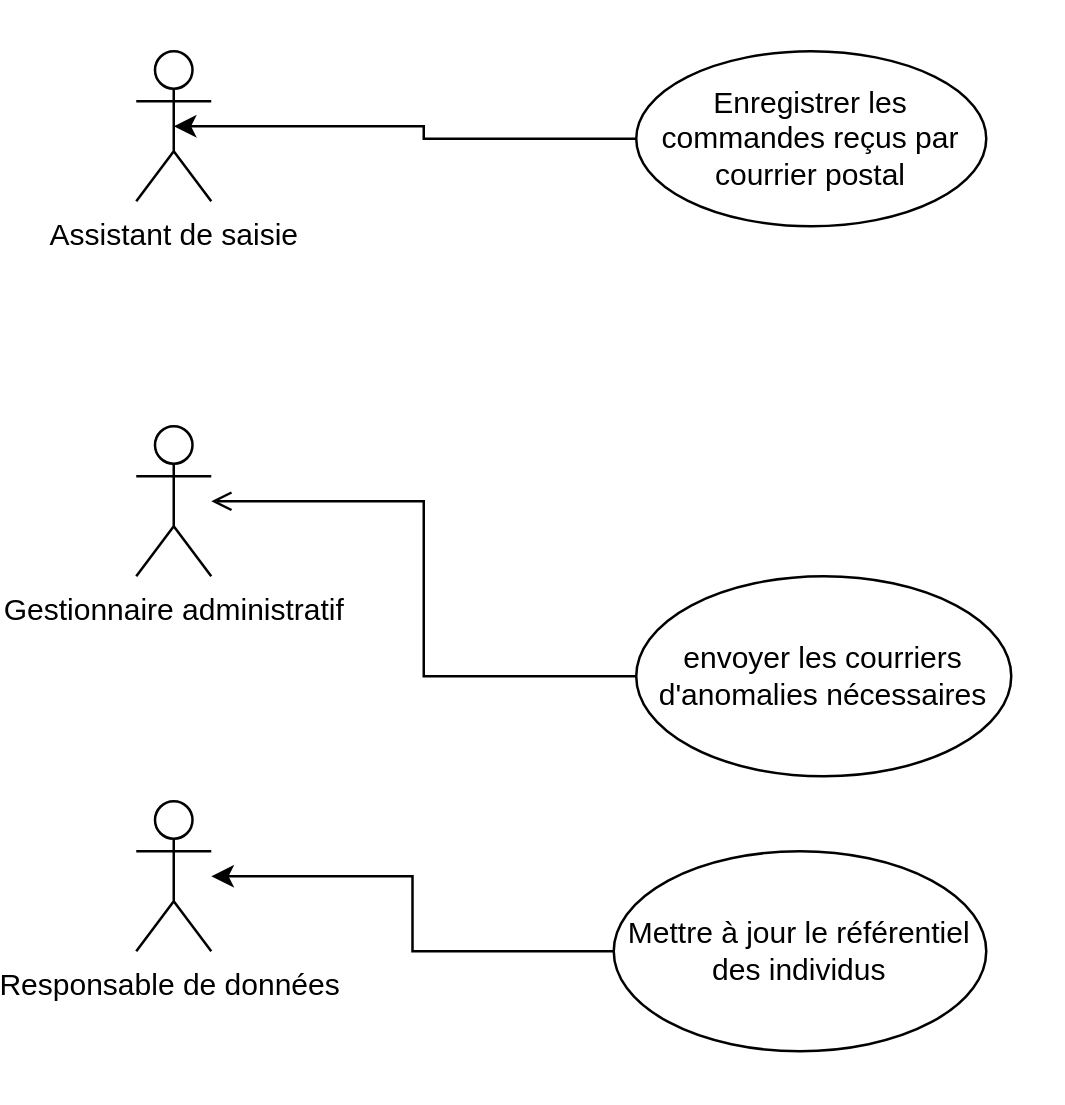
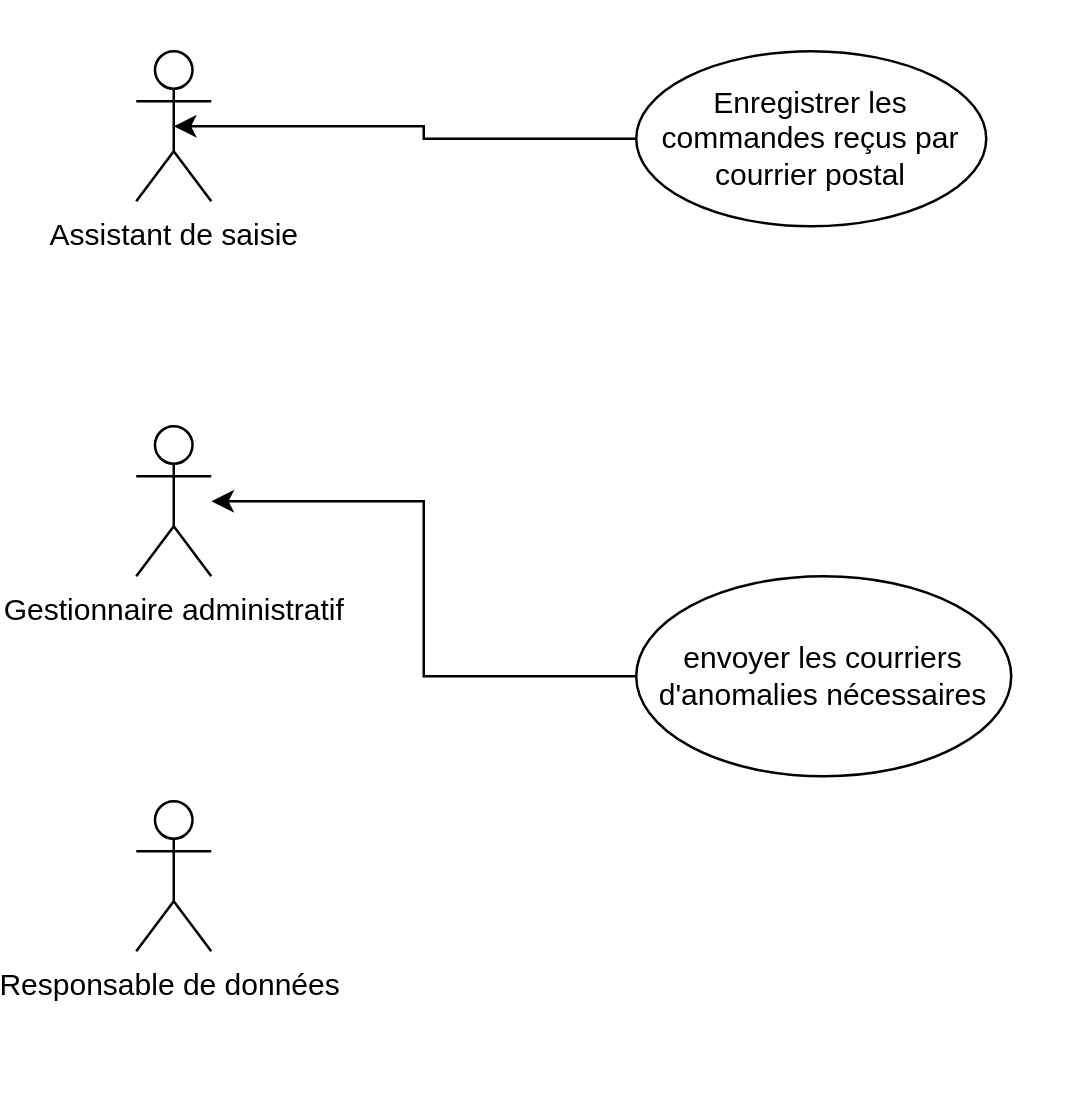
  <mxCell id="0" />
  <mxCell id="1" parent="0" />
  <mxCell id="2" value="Assistant de saisie" style="shape=umlActor;verticalLabelPosition=bottom;verticalAlign=top;html=1;outlineConnect=0;" vertex="1" parent="1"><mxGeometry x="20" y="20" width="30" height="60" as="geometry" /></mxCell>
  <mxCell id="3" value="Gestionnaire administratif" style="shape=umlActor;verticalLabelPosition=bottom;verticalAlign=top;html=1;outlineConnect=0;" vertex="1" parent="1"><mxGeometry x="20" y="170" width="30" height="60" as="geometry" /></mxCell>
  <mxCell id="4" value="Responsable de données&amp;nbsp;" style="shape=umlActor;verticalLabelPosition=bottom;verticalAlign=top;html=1;outlineConnect=0;" vertex="1" parent="1"><mxGeometry x="20" y="320" width="30" height="60" as="geometry" /></mxCell>
  <mxCell id="5" style="edgeStyle=orthogonalEdgeStyle;rounded=0;orthogonalLoop=1;jettySize=auto;html=1;entryX=0.5;entryY=0.5;entryDx=0;entryDy=0;entryPerimeter=0;" edge="1" parent="1" source="6" target="2"><mxGeometry relative="1" as="geometry" /></mxCell>
  <mxCell id="6" value="Enregistrer les commandes reçus par courrier postal" style="ellipse;whiteSpace=wrap;html=1;" vertex="1" parent="1"><mxGeometry x="220" y="20" width="140" height="70" as="geometry" /></mxCell>
- <mxCell id="7" style="edgeStyle=orthogonalEdgeStyle;rounded=0;orthogonalLoop=1;jettySize=auto;html=1;endArrow=open;" edge="1" parent="1" source="8" target="3"><mxGeometry relative="1" as="geometry" /></mxCell>
+ <mxCell id="7" style="edgeStyle=orthogonalEdgeStyle;rounded=0;orthogonalLoop=1;jettySize=auto;html=1;" edge="1" parent="1" source="8" target="3"><mxGeometry relative="1" as="geometry" /></mxCell>
  <mxCell id="8" value="envoyer les courriers d'anomalies nécessaires" style="ellipse;whiteSpace=wrap;html=1;" vertex="1" parent="1"><mxGeometry x="220" y="230" width="150" height="80" as="geometry" /></mxCell>
- <mxCell id="9" style="edgeStyle=orthogonalEdgeStyle;rounded=0;orthogonalLoop=1;jettySize=auto;html=1;" edge="1" parent="1" source="10" target="4"><mxGeometry relative="1" as="geometry" /></mxCell>
- <mxCell id="10" value="Mettre à jour le référentiel des individus" style="ellipse;whiteSpace=wrap;html=1;" vertex="1" parent="1"><mxGeometry x="211" y="340" width="149" height="80" as="geometry" /></mxCell>
